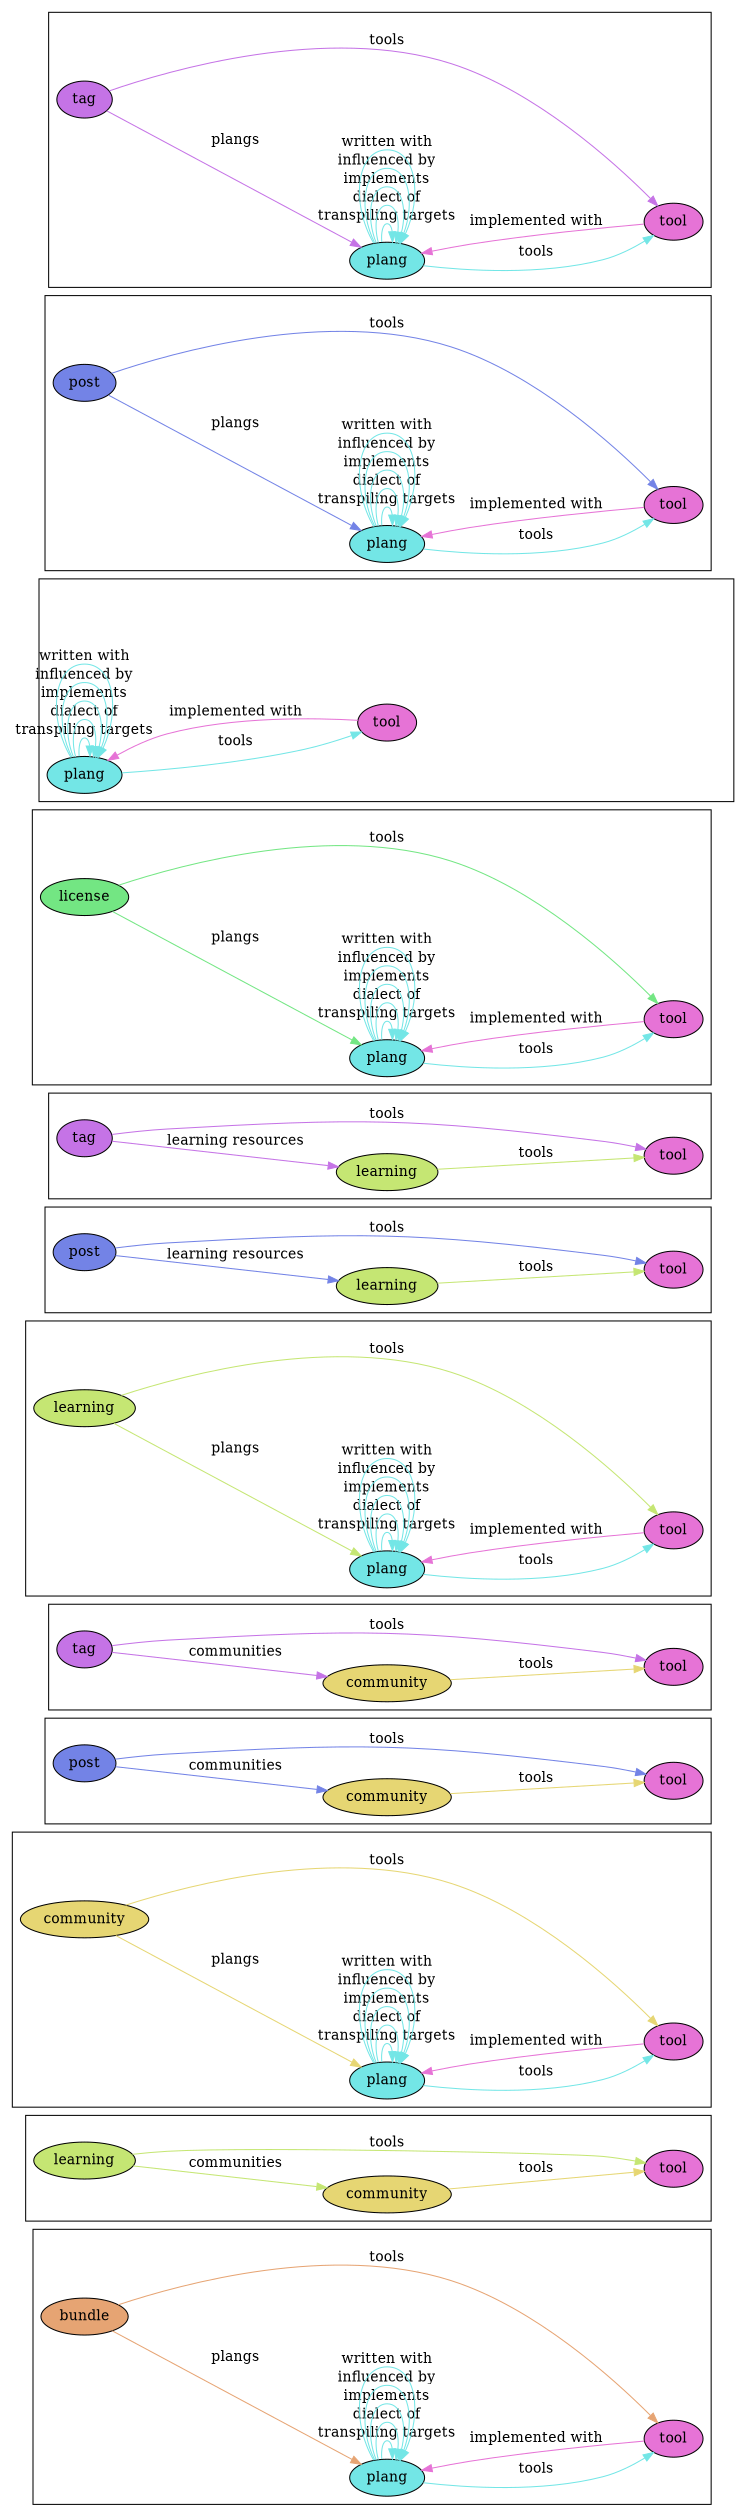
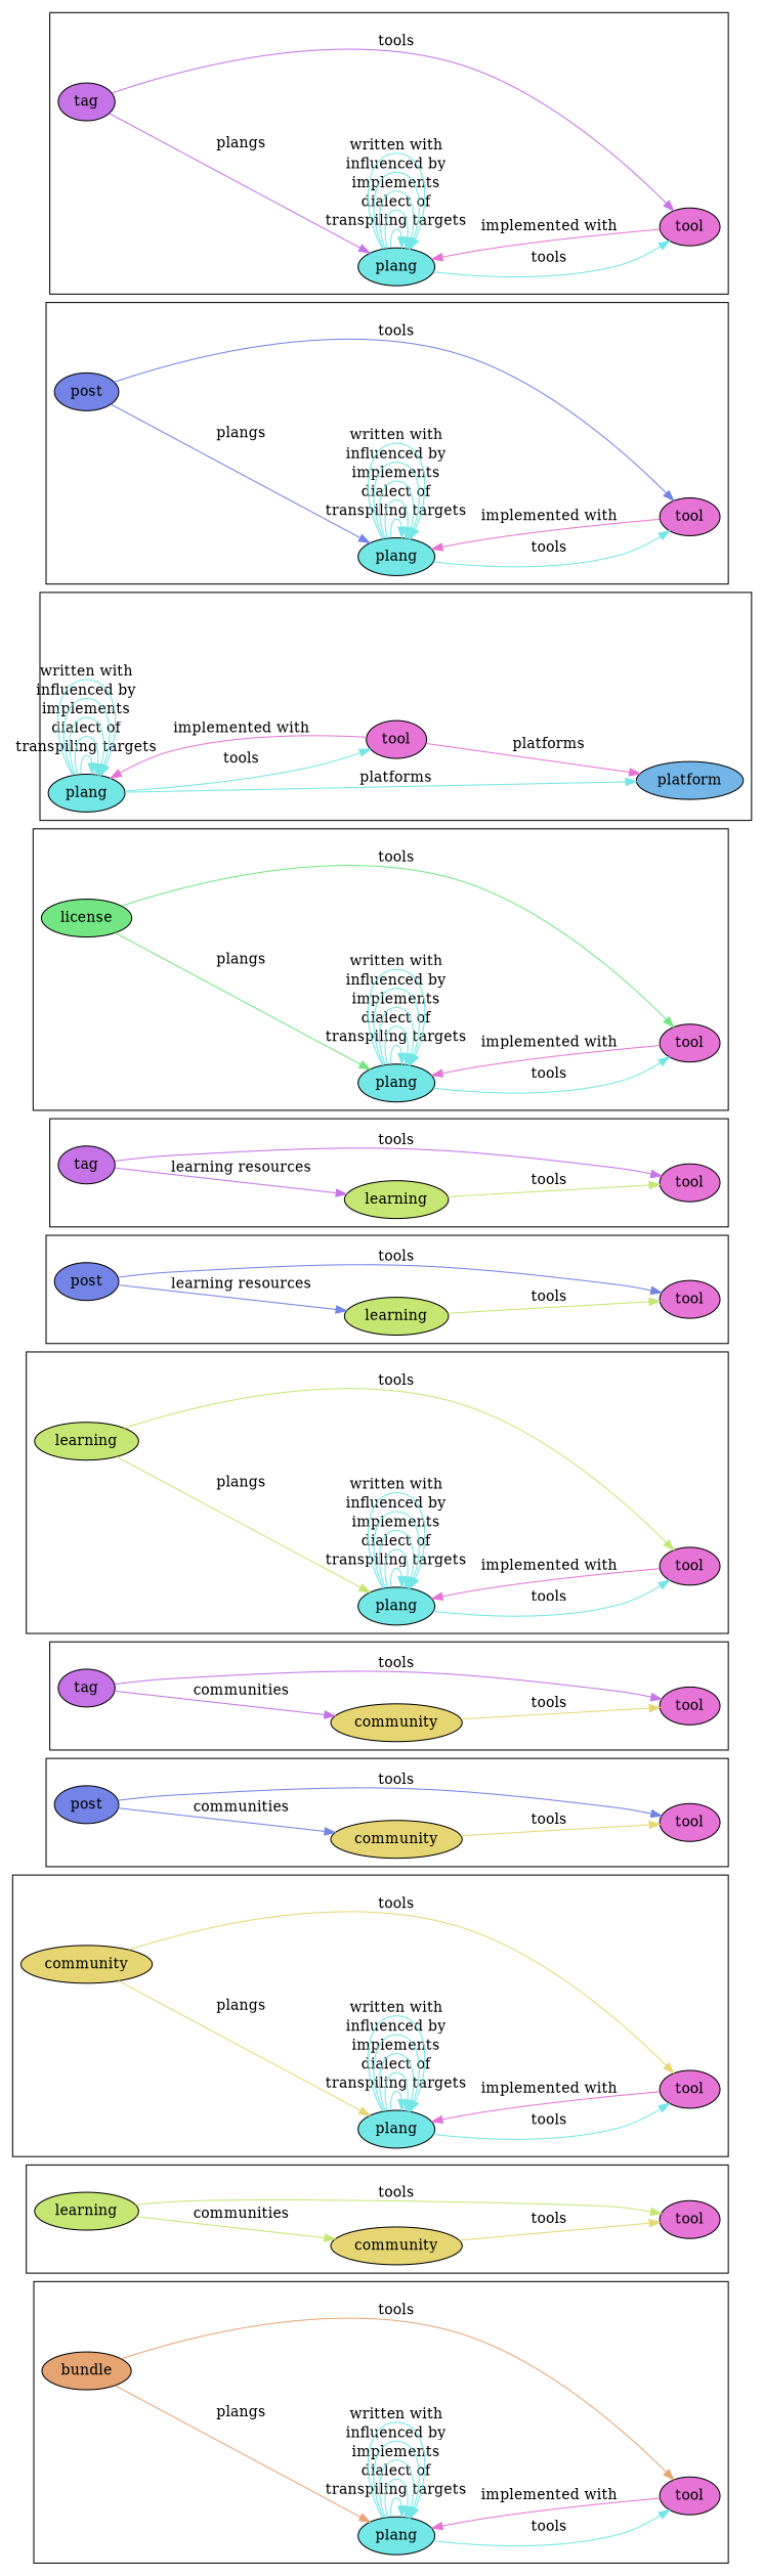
  digraph {
    rankdir=LR
    node [fillcolor="0.857 0.5 0.9" fontcolor=black style=filled]
    edge [color="0.5 0.5 0.9"]
    n1 [fillcolor="0.071 0.5 0.9" label=bundle]
    n2 [fillcolor="0.5 0.5 0.9" label=plang]
    n3 [label=tool]
    n4 [fillcolor="0.143 0.5 0.9" label=community]
    n5 [label=tool]
    n6 [fillcolor="0.214 0.5 0.9" label=learning]
    n7 [fillcolor="0.143 0.5 0.9" label=community]
    n8 [fillcolor="0.5 0.5 0.9" label=plang]
    n9 [label=tool]
    n10 [fillcolor="0.143 0.5 0.9" label=community]
    n11 [label=tool]
    n12 [fillcolor="0.643 0.5 0.9" label=post]
    n13 [fillcolor="0.143 0.5 0.9" label=community]
    n14 [label=tool]
    n15 [fillcolor="0.786 0.5 0.9" label=tag]
    n16 [fillcolor="0.214 0.5 0.9" label=learning]
    n17 [fillcolor="0.5 0.5 0.9" label=plang]
    n18 [label=tool]
    n19 [fillcolor="0.214 0.5 0.9" label=learning]
    n20 [label=tool]
    n21 [fillcolor="0.643 0.5 0.9" label=post]
    n22 [fillcolor="0.214 0.5 0.9" label=learning]
    n23 [label=tool]
    n24 [fillcolor="0.786 0.5 0.9" label=tag]
    n25 [fillcolor="0.357 0.5 0.9" label=license]
    n26 [fillcolor="0.5 0.5 0.9" label=plang]
    n27 [label=tool]
    n28 [fillcolor="0.5 0.5 0.9" label=plang]
+   n29 [fillcolor="0.571 0.5 0.9" label=platform]
    n30 [label=tool]
    n31 [fillcolor="0.5 0.5 0.9" label=plang]
    n32 [label=tool]
    n33 [fillcolor="0.643 0.5 0.9" label=post]
    n34 [fillcolor="0.5 0.5 0.9" label=plang]
    n35 [label=tool]
    n36 [fillcolor="0.786 0.5 0.9" label=tag]
    subgraph cluster_1 {
      n1
      n2
      n3
    }
    subgraph cluster_2 {
      n4
      n5
      n6
    }
    subgraph cluster_3 {
      n7
      n8
      n9
    }
    subgraph cluster_4 {
      n10
      n11
      n12
    }
    subgraph cluster_5 {
      n13
      n14
      n15
    }
    subgraph cluster_6 {
      n16
      n17
      n18
    }
    subgraph cluster_7 {
      n19
      n20
      n21
    }
    subgraph cluster_8 {
      n22
      n23
      n24
    }
    subgraph cluster_9 {
      n25
      n26
      n27
    }
    subgraph cluster_10 {
      n28
+     n29
      n30
    }
    subgraph cluster_11 {
      n31
      n32
      n33
    }
    subgraph cluster_12 {
      n34
      n35
      n36
    }
    n1 -> n2 [color="0.071 0.5 0.9" label=plangs]
    n1 -> n3 [color="0.071 0.5 0.9" label=tools]
    n2 -> n2 [label="transpiling targets"]
    n2 -> n2 [label="dialect of"]
    n2 -> n2 [label=implements]
    n2 -> n2 [label="influenced by"]
    n2 -> n2 [label="written with"]
    n2 -> n3 [label=tools]
    n3 -> n2 [color="0.857 0.5 0.9" label="implemented with"]
    n4 -> n5 [color="0.143 0.5 0.9" label=tools]
    n6 -> n4 [color="0.214 0.5 0.9" label=communities]
    n6 -> n5 [color="0.214 0.5 0.9" label=tools]
    n7 -> n8 [color="0.143 0.5 0.9" label=plangs]
    n7 -> n9 [color="0.143 0.5 0.9" label=tools]
    n8 -> n8 [label="transpiling targets"]
    n8 -> n8 [label="dialect of"]
    n8 -> n8 [label=implements]
    n8 -> n8 [label="influenced by"]
    n8 -> n8 [label="written with"]
    n8 -> n9 [label=tools]
    n9 -> n8 [color="0.857 0.5 0.9" label="implemented with"]
    n10 -> n11 [color="0.143 0.5 0.9" label=tools]
    n12 -> n10 [color="0.643 0.5 0.9" label=communities]
    n12 -> n11 [color="0.643 0.5 0.9" label=tools]
    n13 -> n14 [color="0.143 0.5 0.9" label=tools]
    n15 -> n13 [color="0.786 0.5 0.9" label=communities]
    n15 -> n14 [color="0.786 0.5 0.9" label=tools]
    n16 -> n17 [color="0.214 0.5 0.9" label=plangs]
    n16 -> n18 [color="0.214 0.5 0.9" label=tools]
    n17 -> n17 [label="transpiling targets"]
    n17 -> n17 [label="dialect of"]
    n17 -> n17 [label=implements]
    n17 -> n17 [label="influenced by"]
    n17 -> n17 [label="written with"]
    n17 -> n18 [label=tools]
    n18 -> n17 [color="0.857 0.5 0.9" label="implemented with"]
    n19 -> n20 [color="0.214 0.5 0.9" label=tools]
    n21 -> n19 [color="0.643 0.5 0.9" label="learning resources"]
    n21 -> n20 [color="0.643 0.5 0.9" label=tools]
    n22 -> n23 [color="0.214 0.5 0.9" label=tools]
    n24 -> n22 [color="0.786 0.5 0.9" label="learning resources"]
    n24 -> n23 [color="0.786 0.5 0.9" label=tools]
    n25 -> n26 [color="0.357 0.5 0.9" label=plangs]
    n25 -> n27 [color="0.357 0.5 0.9" label=tools]
    n26 -> n26 [label="transpiling targets"]
    n26 -> n26 [label="dialect of"]
    n26 -> n26 [label=implements]
    n26 -> n26 [label="influenced by"]
    n26 -> n26 [label="written with"]
    n26 -> n27 [label=tools]
    n27 -> n26 [color="0.857 0.5 0.9" label="implemented with"]
    n28 -> n28 [label="transpiling targets"]
    n28 -> n28 [label="dialect of"]
    n28 -> n28 [label=implements]
    n28 -> n28 [label="influenced by"]
    n28 -> n28 [label="written with"]
+   n28 -> n29 [label=platforms]
    n28 -> n30 [label=tools]
    n30 -> n28 [color="0.857 0.5 0.9" label="implemented with"]
+   n30 -> n29 [color="0.857 0.5 0.9" label=platforms]
    n31 -> n31 [label="transpiling targets"]
    n31 -> n31 [label="dialect of"]
    n31 -> n31 [label=implements]
    n31 -> n31 [label="influenced by"]
    n31 -> n31 [label="written with"]
    n31 -> n32 [label=tools]
    n32 -> n31 [color="0.857 0.5 0.9" label="implemented with"]
    n33 -> n31 [color="0.643 0.5 0.9" label=plangs]
    n33 -> n32 [color="0.643 0.5 0.9" label=tools]
    n34 -> n34 [label="transpiling targets"]
    n34 -> n34 [label="dialect of"]
    n34 -> n34 [label=implements]
    n34 -> n34 [label="influenced by"]
    n34 -> n34 [label="written with"]
    n34 -> n35 [label=tools]
    n35 -> n34 [color="0.857 0.5 0.9" label="implemented with"]
    n36 -> n34 [color="0.786 0.5 0.9" label=plangs]
    n36 -> n35 [color="0.786 0.5 0.9" label=tools]
  }
